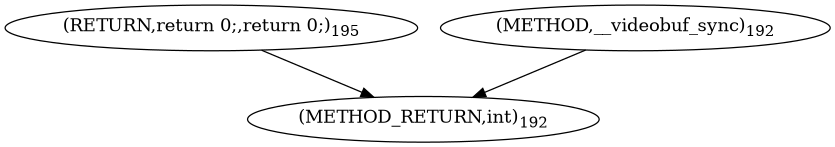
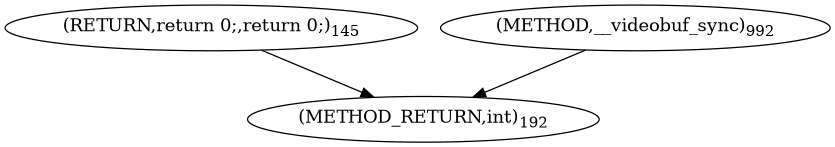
  digraph {
-   n1 [label=<(RETURN,return 0;,return 0;)<SUB>195</SUB>>]
+   n1 [label=<(RETURN,return 0;,return 0;)<SUB>145</SUB>>]
    n2 [label=<(METHOD_RETURN,int)<SUB>192</SUB>>]
-   n3 [label=<(METHOD,__videobuf_sync)<SUB>192</SUB>>]
+   n3 [label=<(METHOD,__videobuf_sync)<SUB>992</SUB>>]
    n1 -> n2
    n3 -> n2
  }
